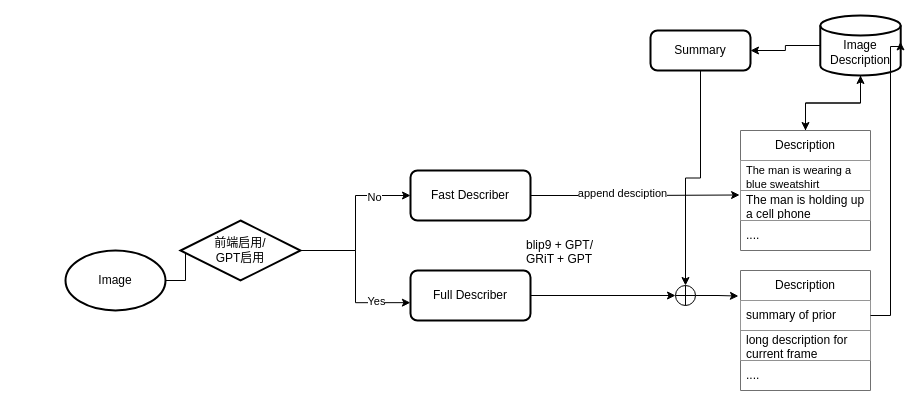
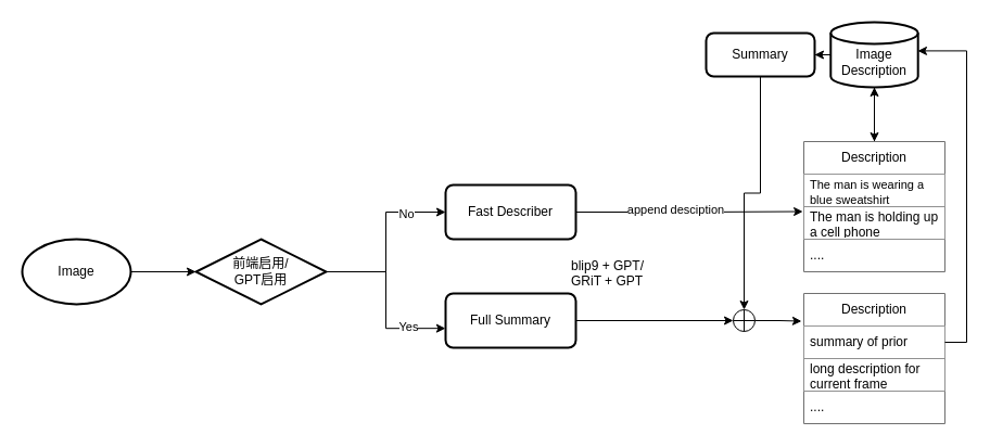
  <mxCell id="0" />
  <mxCell id="1" parent="0" />
  <mxCell id="2" value="" style="edgeStyle=orthogonalEdgeStyle;rounded=0;orthogonalLoop=1;jettySize=auto;html=1;" edge="1" parent="1" source="3" target="11"><mxGeometry relative="1" as="geometry" /></mxCell>
- <mxCell id="3" value="Image" style="strokeWidth=2;html=1;shape=mxgraph.flowchart.start_1;whiteSpace=wrap;" vertex="1" parent="1"><mxGeometry x="65" y="250" width="100" height="60" as="geometry" /></mxCell>
+ <mxCell id="3" value="Image" style="strokeWidth=2;html=1;shape=mxgraph.flowchart.start_1;whiteSpace=wrap;" vertex="1" parent="1"><mxGeometry x="20" y="220" width="100" height="60" as="geometry" /></mxCell>
  <mxCell id="4" style="edgeStyle=orthogonalEdgeStyle;rounded=0;orthogonalLoop=1;jettySize=auto;html=1;entryX=-0.007;entryY=0.15;entryDx=0;entryDy=0;entryPerimeter=0;" edge="1" parent="1" source="6" target="17"><mxGeometry relative="1" as="geometry" /></mxCell>
  <mxCell id="5" value="append desciption" style="edgeLabel;html=1;align=center;verticalAlign=middle;resizable=0;points=[];" vertex="1" connectable="0" parent="4"><mxGeometry x="-0.13" y="3" relative="1" as="geometry"><mxPoint as="offset" /></mxGeometry></mxCell>
  <mxCell id="6" value="Fast Describer" style="rounded=1;whiteSpace=wrap;html=1;absoluteArcSize=1;arcSize=14;strokeWidth=2;" vertex="1" parent="1"><mxGeometry x="410" y="170" width="120" height="50" as="geometry" /></mxCell>
  <mxCell id="7" style="edgeStyle=orthogonalEdgeStyle;rounded=0;orthogonalLoop=1;jettySize=auto;html=1;" edge="1" parent="1" source="11" target="6"><mxGeometry relative="1" as="geometry" /></mxCell>
  <mxCell id="8" value="No" style="edgeLabel;html=1;align=center;verticalAlign=middle;resizable=0;points=[];" vertex="1" connectable="0" parent="7"><mxGeometry x="0.547" y="-1" relative="1" as="geometry"><mxPoint as="offset" /></mxGeometry></mxCell>
  <mxCell id="9" style="edgeStyle=orthogonalEdgeStyle;rounded=0;orthogonalLoop=1;jettySize=auto;html=1;entryX=-0.001;entryY=0.643;entryDx=0;entryDy=0;entryPerimeter=0;" edge="1" parent="1" source="11" target="13"><mxGeometry relative="1" as="geometry" /></mxCell>
  <mxCell id="10" value="Yes" style="edgeLabel;html=1;align=center;verticalAlign=middle;resizable=0;points=[];" vertex="1" connectable="0" parent="9"><mxGeometry x="0.582" y="2" relative="1" as="geometry"><mxPoint as="offset" /></mxGeometry></mxCell>
  <mxCell id="11" value="前端启用/&lt;br&gt;GPT启用" style="rhombus;whiteSpace=wrap;html=1;strokeWidth=2;" vertex="1" parent="1"><mxGeometry x="180" y="220" width="120" height="60" as="geometry" /></mxCell>
  <mxCell id="12" style="edgeStyle=orthogonalEdgeStyle;rounded=0;orthogonalLoop=1;jettySize=auto;html=1;entryX=0;entryY=0.5;entryDx=0;entryDy=0;" edge="1" parent="1" source="13" target="23"><mxGeometry relative="1" as="geometry" /></mxCell>
- <mxCell id="13" value="Full Describer" style="rounded=1;whiteSpace=wrap;html=1;absoluteArcSize=1;arcSize=14;strokeWidth=2;" vertex="1" parent="1"><mxGeometry x="410" y="270" width="120" height="50" as="geometry" /></mxCell>
+ <mxCell id="13" value="Full Summary" style="rounded=1;whiteSpace=wrap;html=1;absoluteArcSize=1;arcSize=14;strokeWidth=2;" vertex="1" parent="1"><mxGeometry x="410" y="270" width="120" height="50" as="geometry" /></mxCell>
  <mxCell id="14" style="edgeStyle=orthogonalEdgeStyle;rounded=0;orthogonalLoop=1;jettySize=auto;html=1;entryX=0.5;entryY=1;entryDx=0;entryDy=0;entryPerimeter=0;" edge="1" parent="1" source="15" target="21"><mxGeometry relative="1" as="geometry" /></mxCell>
  <mxCell id="15" value="Description" style="swimlane;fontStyle=0;childLayout=stackLayout;horizontal=1;startSize=30;horizontalStack=0;resizeParent=1;resizeParentMax=0;resizeLast=0;collapsible=1;marginBottom=0;whiteSpace=wrap;html=1;strokeColor=#707070;" vertex="1" parent="1"><mxGeometry x="740" y="130" width="130" height="120" as="geometry"><mxRectangle x="750" y="790" width="60" height="30" as="alternateBounds" /></mxGeometry></mxCell>
  <mxCell id="16" value="&lt;font style=&quot;font-size: 11px;&quot;&gt;The man is wearing a blue sweatshirt&lt;/font&gt;" style="text;strokeColor=#969696;fillColor=none;align=left;verticalAlign=middle;spacingLeft=4;spacingRight=4;overflow=hidden;points=[[0,0.5],[1,0.5]];portConstraint=eastwest;rotatable=0;whiteSpace=wrap;html=1;rounded=0;" vertex="1" parent="15"><mxGeometry y="30" width="130" height="30" as="geometry" /></mxCell>
  <mxCell id="17" value="The man is holding up a cell phone" style="text;strokeColor=#919191;fillColor=none;align=left;verticalAlign=middle;spacingLeft=4;spacingRight=4;overflow=hidden;points=[[0,0.5],[1,0.5]];portConstraint=eastwest;rotatable=0;whiteSpace=wrap;html=1;" vertex="1" parent="15"><mxGeometry y="60" width="130" height="30" as="geometry" /></mxCell>
  <mxCell id="18" value="...." style="text;strokeColor=none;fillColor=none;align=left;verticalAlign=middle;spacingLeft=4;spacingRight=4;overflow=hidden;points=[[0,0.5],[1,0.5]];portConstraint=eastwest;rotatable=0;whiteSpace=wrap;html=1;" vertex="1" parent="15"><mxGeometry y="90" width="130" height="30" as="geometry" /></mxCell>
  <mxCell id="19" style="edgeStyle=orthogonalEdgeStyle;rounded=0;orthogonalLoop=1;jettySize=auto;html=1;" edge="1" parent="1" source="21" target="15"><mxGeometry relative="1" as="geometry" /></mxCell>
  <mxCell id="20" style="edgeStyle=orthogonalEdgeStyle;rounded=0;orthogonalLoop=1;jettySize=auto;html=1;" edge="1" parent="1" source="21" target="25"><mxGeometry relative="1" as="geometry"><mxPoint x="690" y="90" as="targetPoint" /></mxGeometry></mxCell>
- <mxCell id="21" value="&lt;br&gt;Image&lt;br&gt;Description" style="strokeWidth=2;html=1;shape=mxgraph.flowchart.database;whiteSpace=wrap;" vertex="1" parent="1"><mxGeometry x="819.79" y="15" width="80.41" height="60" as="geometry" /></mxCell>
+ <mxCell id="21" value="&lt;br&gt;Image&lt;br&gt;Description" style="strokeWidth=2;html=1;shape=mxgraph.flowchart.database;whiteSpace=wrap;" vertex="1" parent="1"><mxGeometry x="764.79" y="20" width="80.41" height="60" as="geometry" /></mxCell>
  <mxCell id="22" style="edgeStyle=orthogonalEdgeStyle;rounded=0;orthogonalLoop=1;jettySize=auto;html=1;entryX=-0.016;entryY=0.213;entryDx=0;entryDy=0;entryPerimeter=0;" edge="1" parent="1" source="23" target="26"><mxGeometry relative="1" as="geometry" /></mxCell>
  <mxCell id="23" value="" style="shape=orEllipse;perimeter=ellipsePerimeter;whiteSpace=wrap;html=1;backgroundOutline=1;" vertex="1" parent="1"><mxGeometry x="675" y="285" width="20" height="20" as="geometry" /></mxCell>
  <mxCell id="24" style="edgeStyle=orthogonalEdgeStyle;rounded=0;orthogonalLoop=1;jettySize=auto;html=1;entryX=0.5;entryY=0;entryDx=0;entryDy=0;" edge="1" parent="1" source="25" target="23"><mxGeometry relative="1" as="geometry" /></mxCell>
  <mxCell id="25" value="Summary" style="rounded=1;whiteSpace=wrap;html=1;absoluteArcSize=1;arcSize=14;strokeWidth=2;" vertex="1" parent="1"><mxGeometry x="650" y="30" width="100" height="40" as="geometry" /></mxCell>
  <mxCell id="26" value="Description" style="swimlane;fontStyle=0;childLayout=stackLayout;horizontal=1;startSize=30;horizontalStack=0;resizeParent=1;resizeParentMax=0;resizeLast=0;collapsible=1;marginBottom=0;whiteSpace=wrap;html=1;strokeColor=#707070;" vertex="1" parent="1"><mxGeometry x="740" y="270" width="130" height="120" as="geometry"><mxRectangle x="750" y="790" width="60" height="30" as="alternateBounds" /></mxGeometry></mxCell>
  <mxCell id="27" value="summary of prior" style="text;strokeColor=#969696;fillColor=none;align=left;verticalAlign=middle;spacingLeft=4;spacingRight=4;overflow=hidden;points=[[0,0.5],[1,0.5]];portConstraint=eastwest;rotatable=0;whiteSpace=wrap;html=1;rounded=0;" vertex="1" parent="26"><mxGeometry y="30" width="130" height="30" as="geometry" /></mxCell>
  <mxCell id="28" value="long description for current frame" style="text;strokeColor=#919191;fillColor=none;align=left;verticalAlign=middle;spacingLeft=4;spacingRight=4;overflow=hidden;points=[[0,0.5],[1,0.5]];portConstraint=eastwest;rotatable=0;whiteSpace=wrap;html=1;" vertex="1" parent="26"><mxGeometry y="60" width="130" height="30" as="geometry" /></mxCell>
  <mxCell id="29" value="...." style="text;strokeColor=none;fillColor=none;align=left;verticalAlign=middle;spacingLeft=4;spacingRight=4;overflow=hidden;points=[[0,0.5],[1,0.5]];portConstraint=eastwest;rotatable=0;whiteSpace=wrap;html=1;" vertex="1" parent="26"><mxGeometry y="90" width="130" height="30" as="geometry" /></mxCell>
  <mxCell id="30" style="edgeStyle=orthogonalEdgeStyle;rounded=0;orthogonalLoop=1;jettySize=auto;html=1;entryX=0.997;entryY=0.44;entryDx=0;entryDy=0;entryPerimeter=0;" edge="1" parent="1" source="27" target="21"><mxGeometry relative="1" as="geometry"><Array as="points"><mxPoint x="890" y="315" /><mxPoint x="890" y="46" /></Array></mxGeometry></mxCell>
  <mxCell id="31" value="blip9 + GPT/&lt;br&gt;GRiT + GPT" style="text;strokeColor=none;fillColor=none;align=left;verticalAlign=middle;spacingLeft=4;spacingRight=4;overflow=hidden;points=[[0,0.5],[1,0.5]];portConstraint=eastwest;rotatable=0;whiteSpace=wrap;html=1;" vertex="1" parent="1"><mxGeometry x="520" y="235" width="80" height="30" as="geometry" /></mxCell>
